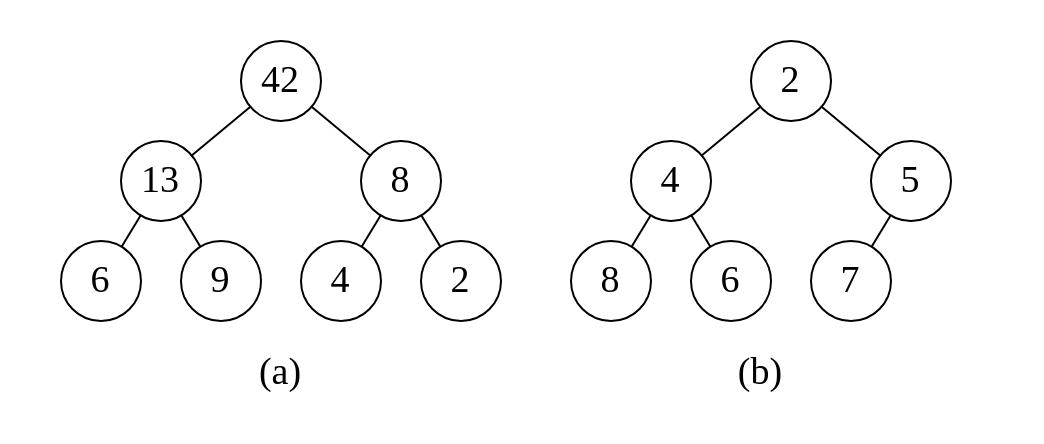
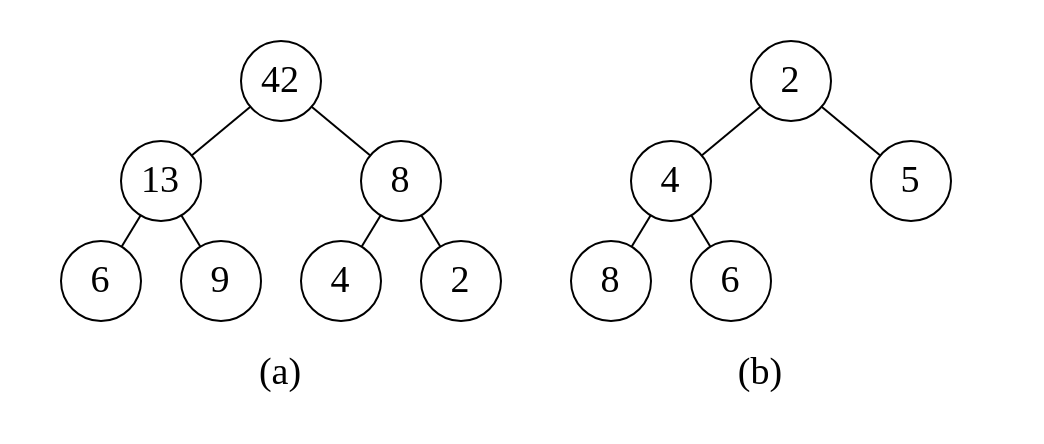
  <mxCell id="0" />
  <mxCell id="1" parent="0" />
  <mxCell id="2" value="&lt;font style=&quot;font-size: 19px;&quot; face=&quot;Times New Roman&quot;&gt;(a)&lt;/font&gt;" style="rounded=0;whiteSpace=wrap;html=1;container=1;verticalAlign=bottom;strokeColor=none;fillColor=none;" vertex="1" parent="1"><mxGeometry x="20" y="20" width="240" height="180" as="geometry"><mxRectangle x="177" y="190" width="50" height="40" as="alternateBounds" /></mxGeometry></mxCell>
  <mxCell id="3" value="" style="group" vertex="1" connectable="0" parent="2"><mxGeometry x="10" width="220" height="140" as="geometry" /></mxCell>
  <mxCell id="4" value="42" style="ellipse;whiteSpace=wrap;html=1;fontFamily=Times New Roman;fontSize=19;" vertex="1" parent="3"><mxGeometry x="90" width="40" height="40" as="geometry" /></mxCell>
  <mxCell id="5" value="13" style="ellipse;whiteSpace=wrap;html=1;fontFamily=Times New Roman;fontSize=19;" vertex="1" parent="3"><mxGeometry x="30" y="50" width="40" height="40" as="geometry" /></mxCell>
  <mxCell id="6" style="edgeStyle=none;html=1;fontFamily=Times New Roman;fontSize=19;endArrow=none;endFill=0;" edge="1" parent="3" source="4" target="5"><mxGeometry relative="1" as="geometry" /></mxCell>
  <mxCell id="7" value="8" style="ellipse;whiteSpace=wrap;html=1;fontFamily=Times New Roman;fontSize=19;" vertex="1" parent="3"><mxGeometry x="150" y="50" width="40" height="40" as="geometry" /></mxCell>
  <mxCell id="8" style="edgeStyle=none;html=1;fontFamily=Times New Roman;fontSize=19;endArrow=none;endFill=0;" edge="1" parent="3" source="4" target="7"><mxGeometry relative="1" as="geometry" /></mxCell>
  <mxCell id="9" value="6" style="ellipse;whiteSpace=wrap;html=1;fontFamily=Times New Roman;fontSize=19;" vertex="1" parent="3"><mxGeometry y="100" width="40" height="40" as="geometry" /></mxCell>
  <mxCell id="10" style="edgeStyle=none;html=1;fontFamily=Times New Roman;fontSize=19;endArrow=none;endFill=0;" edge="1" parent="3" source="5" target="9"><mxGeometry relative="1" as="geometry" /></mxCell>
  <mxCell id="11" value="9" style="ellipse;whiteSpace=wrap;html=1;fontFamily=Times New Roman;fontSize=19;" vertex="1" parent="3"><mxGeometry x="60" y="100" width="40" height="40" as="geometry" /></mxCell>
  <mxCell id="12" style="edgeStyle=none;html=1;fontFamily=Times New Roman;fontSize=19;endArrow=none;endFill=0;" edge="1" parent="3" source="5" target="11"><mxGeometry relative="1" as="geometry" /></mxCell>
  <mxCell id="13" value="4" style="ellipse;whiteSpace=wrap;html=1;fontFamily=Times New Roman;fontSize=19;" vertex="1" parent="3"><mxGeometry x="120" y="100" width="40" height="40" as="geometry" /></mxCell>
  <mxCell id="14" style="edgeStyle=none;html=1;fontFamily=Times New Roman;fontSize=19;endArrow=none;endFill=0;" edge="1" parent="3" source="7" target="13"><mxGeometry relative="1" as="geometry" /></mxCell>
  <mxCell id="15" value="2" style="ellipse;whiteSpace=wrap;html=1;fontFamily=Times New Roman;fontSize=19;" vertex="1" parent="3"><mxGeometry x="180" y="100" width="40" height="40" as="geometry" /></mxCell>
  <mxCell id="16" style="edgeStyle=none;html=1;fontFamily=Times New Roman;fontSize=19;endArrow=none;endFill=0;" edge="1" parent="3" source="7" target="15"><mxGeometry relative="1" as="geometry" /></mxCell>
  <mxCell id="17" value="&lt;font style=&quot;font-size: 19px;&quot; face=&quot;Times New Roman&quot;&gt;(b)&lt;/font&gt;" style="rounded=0;whiteSpace=wrap;html=1;container=1;verticalAlign=bottom;strokeColor=none;fillColor=none;" vertex="1" parent="1"><mxGeometry x="260" y="20" width="240" height="180" as="geometry"><mxRectangle x="400" y="200" width="50" height="40" as="alternateBounds" /></mxGeometry></mxCell>
  <mxCell id="18" value="" style="group" vertex="1" connectable="0" parent="17"><mxGeometry x="25" width="190" height="140" as="geometry" /></mxCell>
  <mxCell id="19" value="2" style="ellipse;whiteSpace=wrap;html=1;fontFamily=Times New Roman;fontSize=19;" vertex="1" parent="18"><mxGeometry x="90" width="40" height="40" as="geometry" /></mxCell>
  <mxCell id="20" value="4" style="ellipse;whiteSpace=wrap;html=1;fontFamily=Times New Roman;fontSize=19;" vertex="1" parent="18"><mxGeometry x="30" y="50" width="40" height="40" as="geometry" /></mxCell>
  <mxCell id="21" style="edgeStyle=none;html=1;fontFamily=Times New Roman;fontSize=19;endArrow=none;endFill=0;" edge="1" parent="18" source="19" target="20"><mxGeometry relative="1" as="geometry" /></mxCell>
  <mxCell id="22" value="5" style="ellipse;whiteSpace=wrap;html=1;fontFamily=Times New Roman;fontSize=19;" vertex="1" parent="18"><mxGeometry x="150" y="50" width="40" height="40" as="geometry" /></mxCell>
  <mxCell id="23" style="edgeStyle=none;html=1;fontFamily=Times New Roman;fontSize=19;endArrow=none;endFill=0;" edge="1" parent="18" source="19" target="22"><mxGeometry relative="1" as="geometry" /></mxCell>
  <mxCell id="24" value="8" style="ellipse;whiteSpace=wrap;html=1;fontFamily=Times New Roman;fontSize=19;" vertex="1" parent="18"><mxGeometry y="100" width="40" height="40" as="geometry" /></mxCell>
  <mxCell id="25" style="edgeStyle=none;html=1;fontFamily=Times New Roman;fontSize=19;endArrow=none;endFill=0;" edge="1" parent="18" source="20" target="24"><mxGeometry relative="1" as="geometry" /></mxCell>
  <mxCell id="26" value="6" style="ellipse;whiteSpace=wrap;html=1;fontFamily=Times New Roman;fontSize=19;" vertex="1" parent="18"><mxGeometry x="60" y="100" width="40" height="40" as="geometry" /></mxCell>
  <mxCell id="27" style="edgeStyle=none;html=1;fontFamily=Times New Roman;fontSize=19;endArrow=none;endFill=0;" edge="1" parent="18" source="20" target="26"><mxGeometry relative="1" as="geometry" /></mxCell>
- <mxCell id="28" value="7" style="ellipse;whiteSpace=wrap;html=1;fontFamily=Times New Roman;fontSize=19;" vertex="1" parent="18"><mxGeometry x="120" y="100" width="40" height="40" as="geometry" /></mxCell>
- <mxCell id="29" style="edgeStyle=none;html=1;fontFamily=Times New Roman;fontSize=19;endArrow=none;endFill=0;" edge="1" parent="18" source="22" target="28"><mxGeometry relative="1" as="geometry" /></mxCell>
